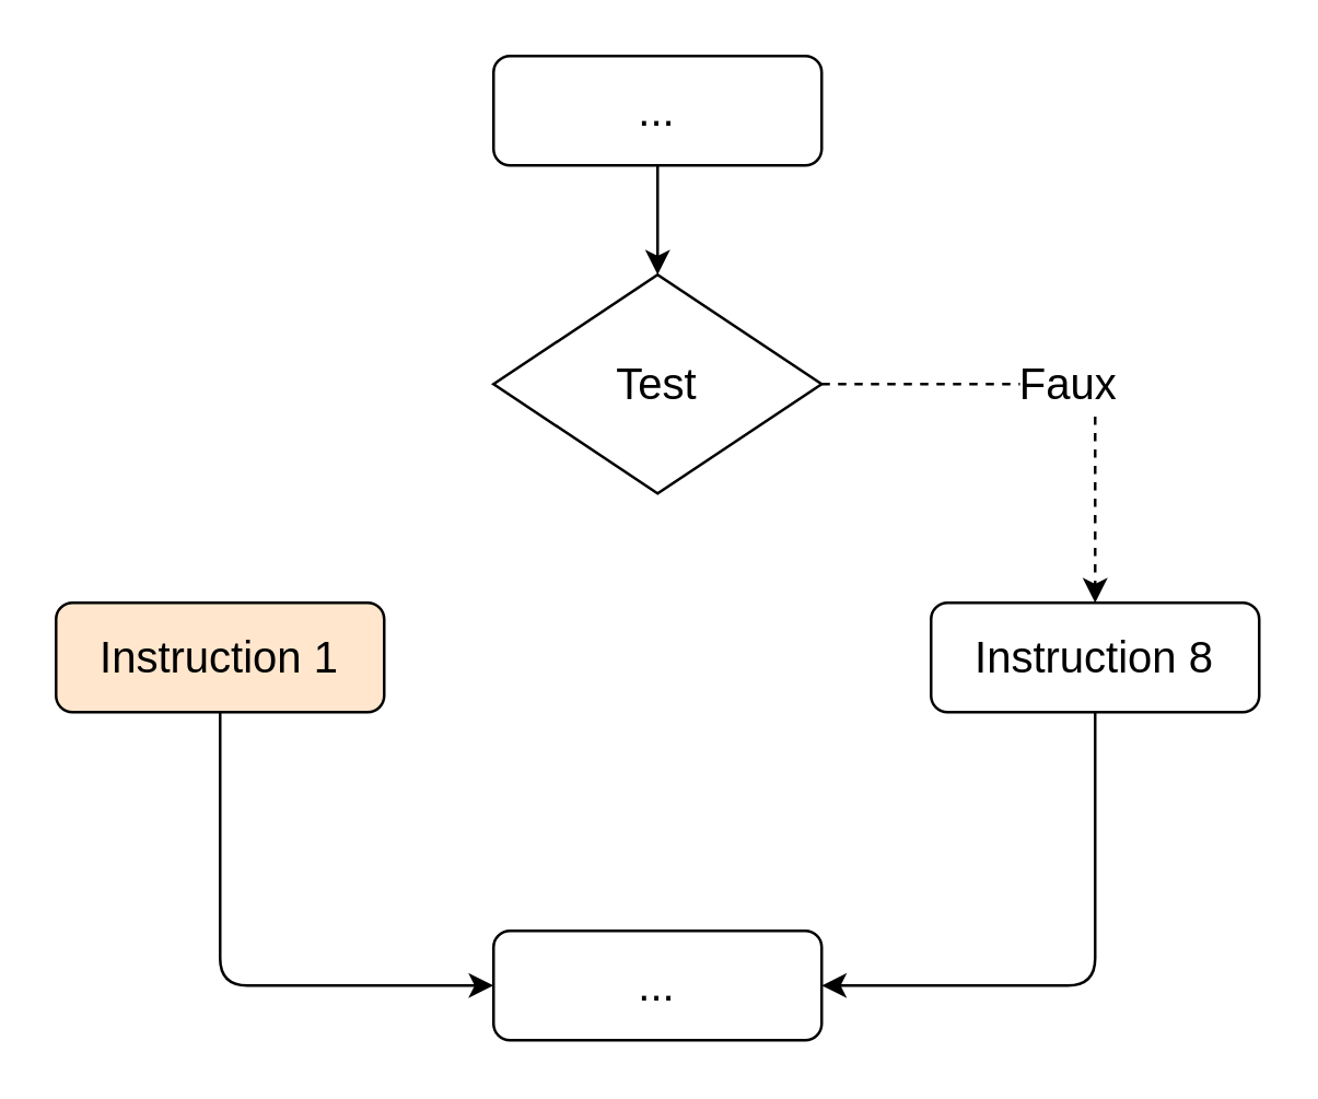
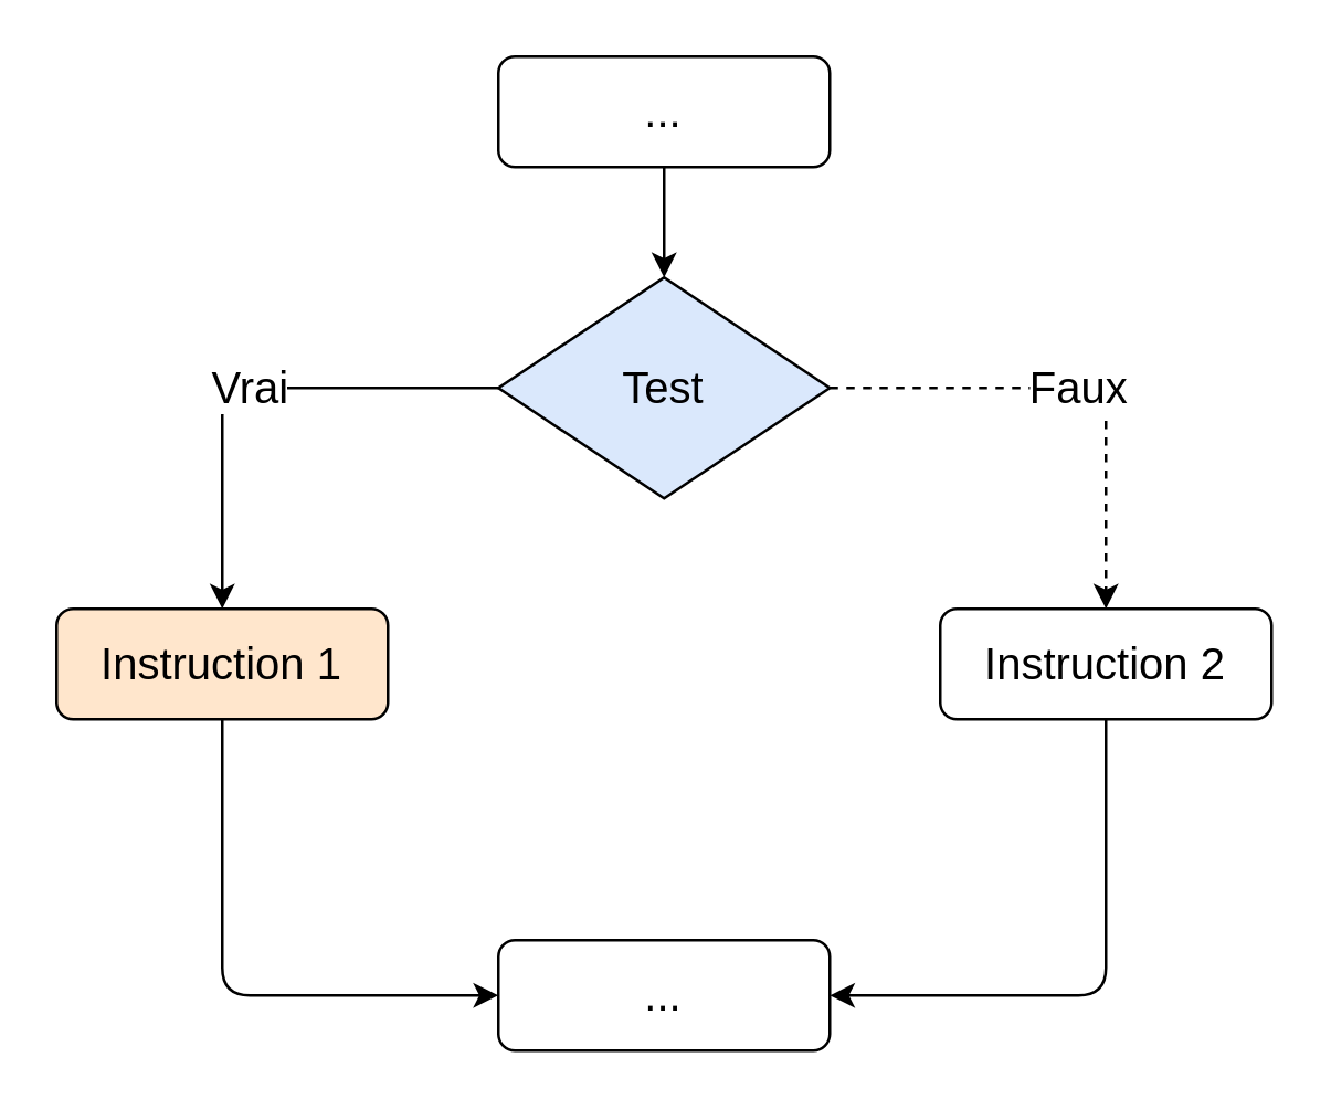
  <mxCell id="0" />
  <mxCell id="1" parent="0" />
  <mxCell id="2" value="..." style="rounded=1;whiteSpace=wrap;html=1;fontSize=16;" vertex="1" parent="1"><mxGeometry x="180" y="20" width="120" height="40" as="geometry" /></mxCell>
- <mxCell id="3" value="Test" style="rhombus;whiteSpace=wrap;html=1;fontSize=16;" vertex="1" parent="1"><mxGeometry x="180" y="100" width="120" height="80" as="geometry" /></mxCell>
+ <mxCell id="3" value="Test" style="rhombus;whiteSpace=wrap;html=1;fontSize=16;fillColor=#dae8fc;" vertex="1" parent="1"><mxGeometry x="180" y="100" width="120" height="80" as="geometry" /></mxCell>
  <mxCell id="4" value="Instruction 1" style="rounded=1;whiteSpace=wrap;html=1;fontSize=16;fillColor=#ffe6cc;" vertex="1" parent="1"><mxGeometry x="20" y="220" width="120" height="40" as="geometry" /></mxCell>
- <mxCell id="5" value="Instruction 8" style="rounded=1;whiteSpace=wrap;html=1;fontSize=16;" vertex="1" parent="1"><mxGeometry x="340" y="220" width="120" height="40" as="geometry" /></mxCell>
+ <mxCell id="5" value="Instruction 2" style="rounded=1;whiteSpace=wrap;html=1;fontSize=16;" vertex="1" parent="1"><mxGeometry x="340" y="220" width="120" height="40" as="geometry" /></mxCell>
  <mxCell id="6" value="..." style="rounded=1;whiteSpace=wrap;html=1;fontSize=16;" vertex="1" parent="1"><mxGeometry x="180" y="340" width="120" height="40" as="geometry" /></mxCell>
  <mxCell id="7" value="" style="endArrow=classic;html=1;rounded=0;fontSize=16;exitX=0.5;exitY=1;exitDx=0;exitDy=0;" edge="1" parent="1" source="2" target="3"><mxGeometry width="50" height="50" relative="1" as="geometry"><mxPoint x="370" y="260" as="sourcePoint" /><mxPoint x="420" y="210" as="targetPoint" /></mxGeometry></mxCell>
+ <mxCell id="8" value="Vrai" style="endArrow=classic;html=1;rounded=1;fontSize=16;exitX=0;exitY=0.5;exitDx=0;exitDy=0;entryX=0.5;entryY=0;entryDx=0;entryDy=0;" edge="1" parent="1" source="3" target="4"><mxGeometry width="50" height="50" relative="1" as="geometry"><mxPoint x="370" y="260" as="sourcePoint" /><mxPoint x="420" y="210" as="targetPoint" /><Array as="points"><mxPoint x="80" y="140" /></Array></mxGeometry></mxCell>
  <mxCell id="9" value="Faux" style="endArrow=classic;html=1;rounded=1;fontSize=16;exitX=1;exitY=0.5;exitDx=0;exitDy=0;entryX=0.5;entryY=0;entryDx=0;entryDy=0;dashed=1;" edge="1" parent="1" source="3" target="5"><mxGeometry width="50" height="50" relative="1" as="geometry"><mxPoint x="370" y="260" as="sourcePoint" /><mxPoint x="420" y="210" as="targetPoint" /><Array as="points"><mxPoint x="400" y="140" /></Array></mxGeometry></mxCell>
  <mxCell id="10" value="" style="endArrow=classic;html=1;rounded=1;fontSize=16;exitX=0.5;exitY=1;exitDx=0;exitDy=0;entryX=1;entryY=0.5;entryDx=0;entryDy=0;" edge="1" parent="1" source="5" target="6"><mxGeometry width="50" height="50" relative="1" as="geometry"><mxPoint x="370" y="260" as="sourcePoint" /><mxPoint x="420" y="210" as="targetPoint" /><Array as="points"><mxPoint x="400" y="360" /></Array></mxGeometry></mxCell>
  <mxCell id="11" value="" style="endArrow=classic;html=1;rounded=1;fontSize=16;exitX=0.5;exitY=1;exitDx=0;exitDy=0;entryX=0;entryY=0.5;entryDx=0;entryDy=0;" edge="1" parent="1" source="4" target="6"><mxGeometry width="50" height="50" relative="1" as="geometry"><mxPoint x="370" y="260" as="sourcePoint" /><mxPoint x="420" y="210" as="targetPoint" /><Array as="points"><mxPoint x="80" y="360" /></Array></mxGeometry></mxCell>
